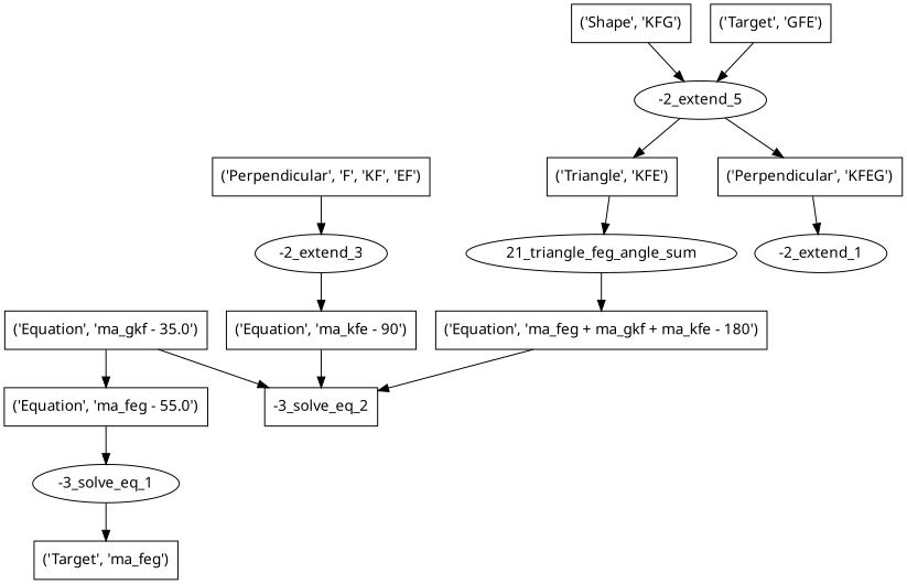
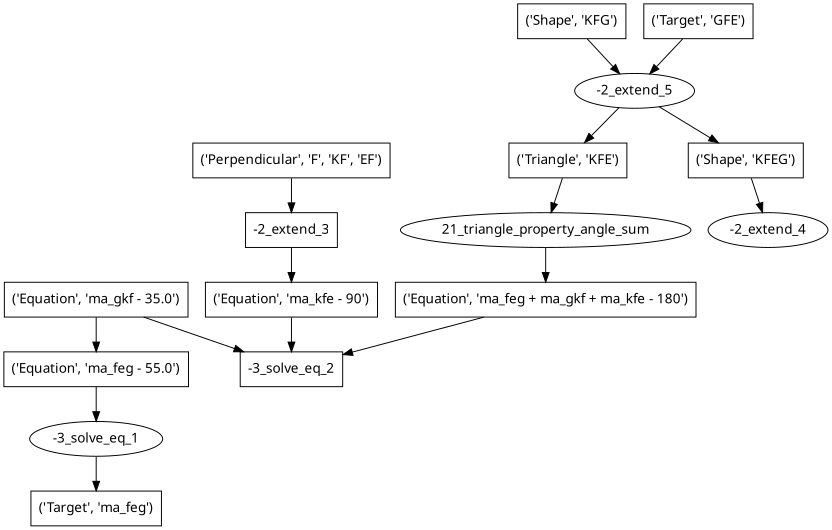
  digraph {
    fontname="Noto Sans"
    node [fontname="Noto Sans" shape=box]
    edge [fontname="Noto Sans"]
    n1 [label="('Target', 'ma_feg')"]
    n2 [label="-3_solve_eq_1" shape=""]
    n3 [label="('Equation', 'ma_feg - 55.0')"]
    n4 [label="-3_solve_eq_2"]
    n5 [label="('Equation', 'ma_gkf - 35.0')"]
    n6 [label="('Equation', 'ma_kfe - 90')"]
    n7 [label="('Equation', 'ma_feg + ma_gkf + ma_kfe - 180')"]
-   n8 [label="-2_extend_3" shape=""]
+   n8 [label="-2_extend_3"]
    n9 [label="('Perpendicular', 'F', 'KF', 'EF')"]
-   n10 [label="21_triangle_feg_angle_sum" shape=""]
+   n10 [label="21_triangle_property_angle_sum" shape=""]
    n11 [label="('Triangle', 'KFE')"]
-   n12 [label="-2_extend_1" shape=""]
-   n13 [label="('Perpendicular', 'KFEG')"]
+   n12 [label="-2_extend_4" shape=""]
+   n13 [label="('Shape', 'KFEG')"]
    n14 [label="-2_extend_5" shape=""]
    n15 [label="('Shape', 'KFG')"]
    n16 [label="('Target', 'GFE')"]
    n2 -> n1
    n3 -> n2
    n5 -> n3
    n5 -> n4
    n6 -> n4
    n7 -> n4
    n8 -> n6
    n9 -> n8
    n10 -> n7
    n11 -> n10
    n13 -> n12
    n14 -> n11
    n14 -> n13
    n15 -> n14
    n16 -> n14
  }
